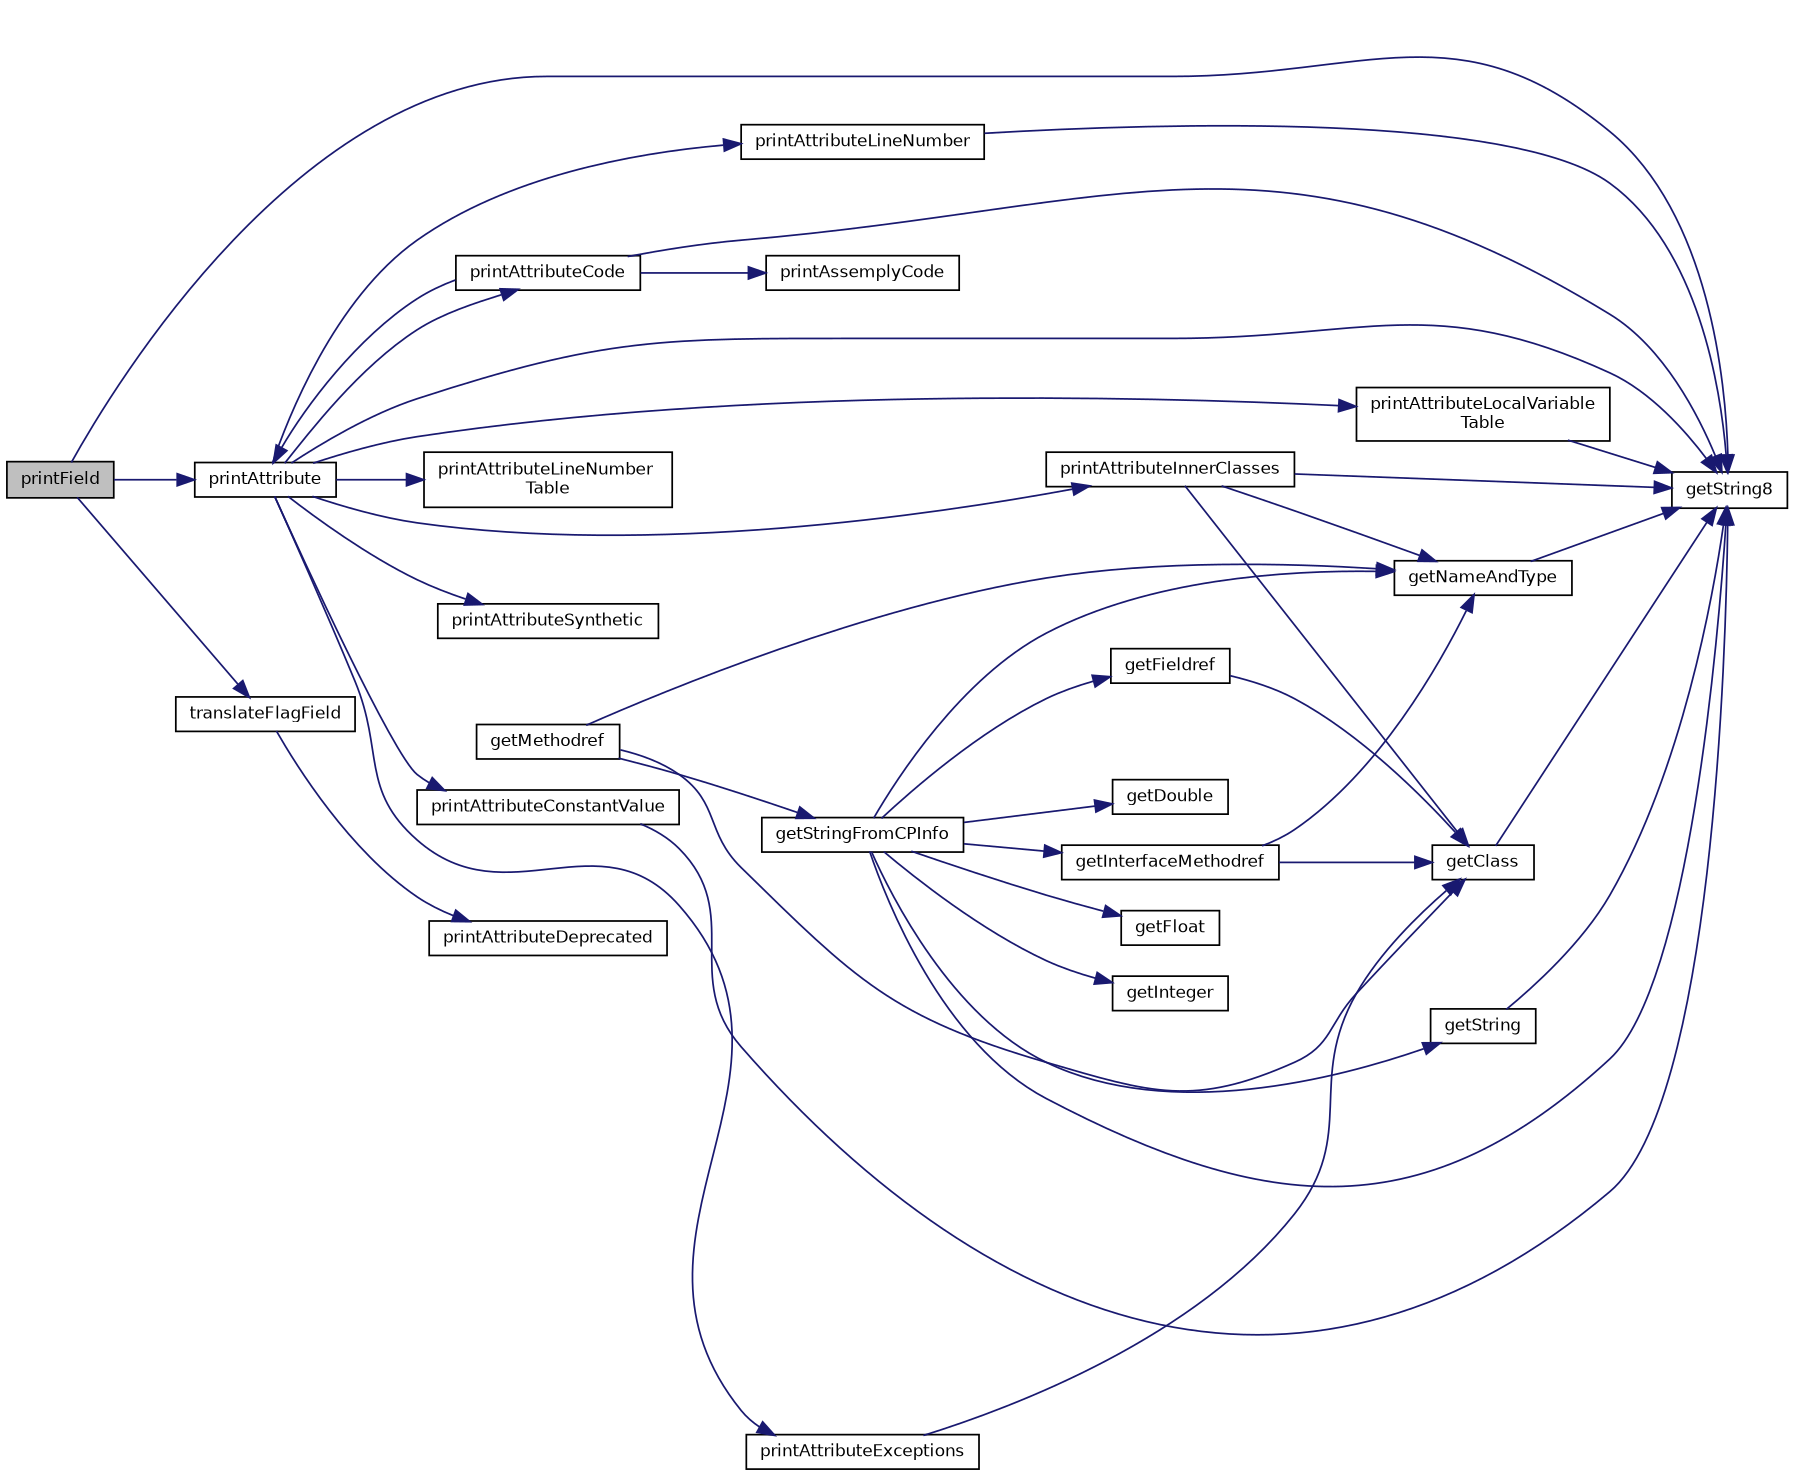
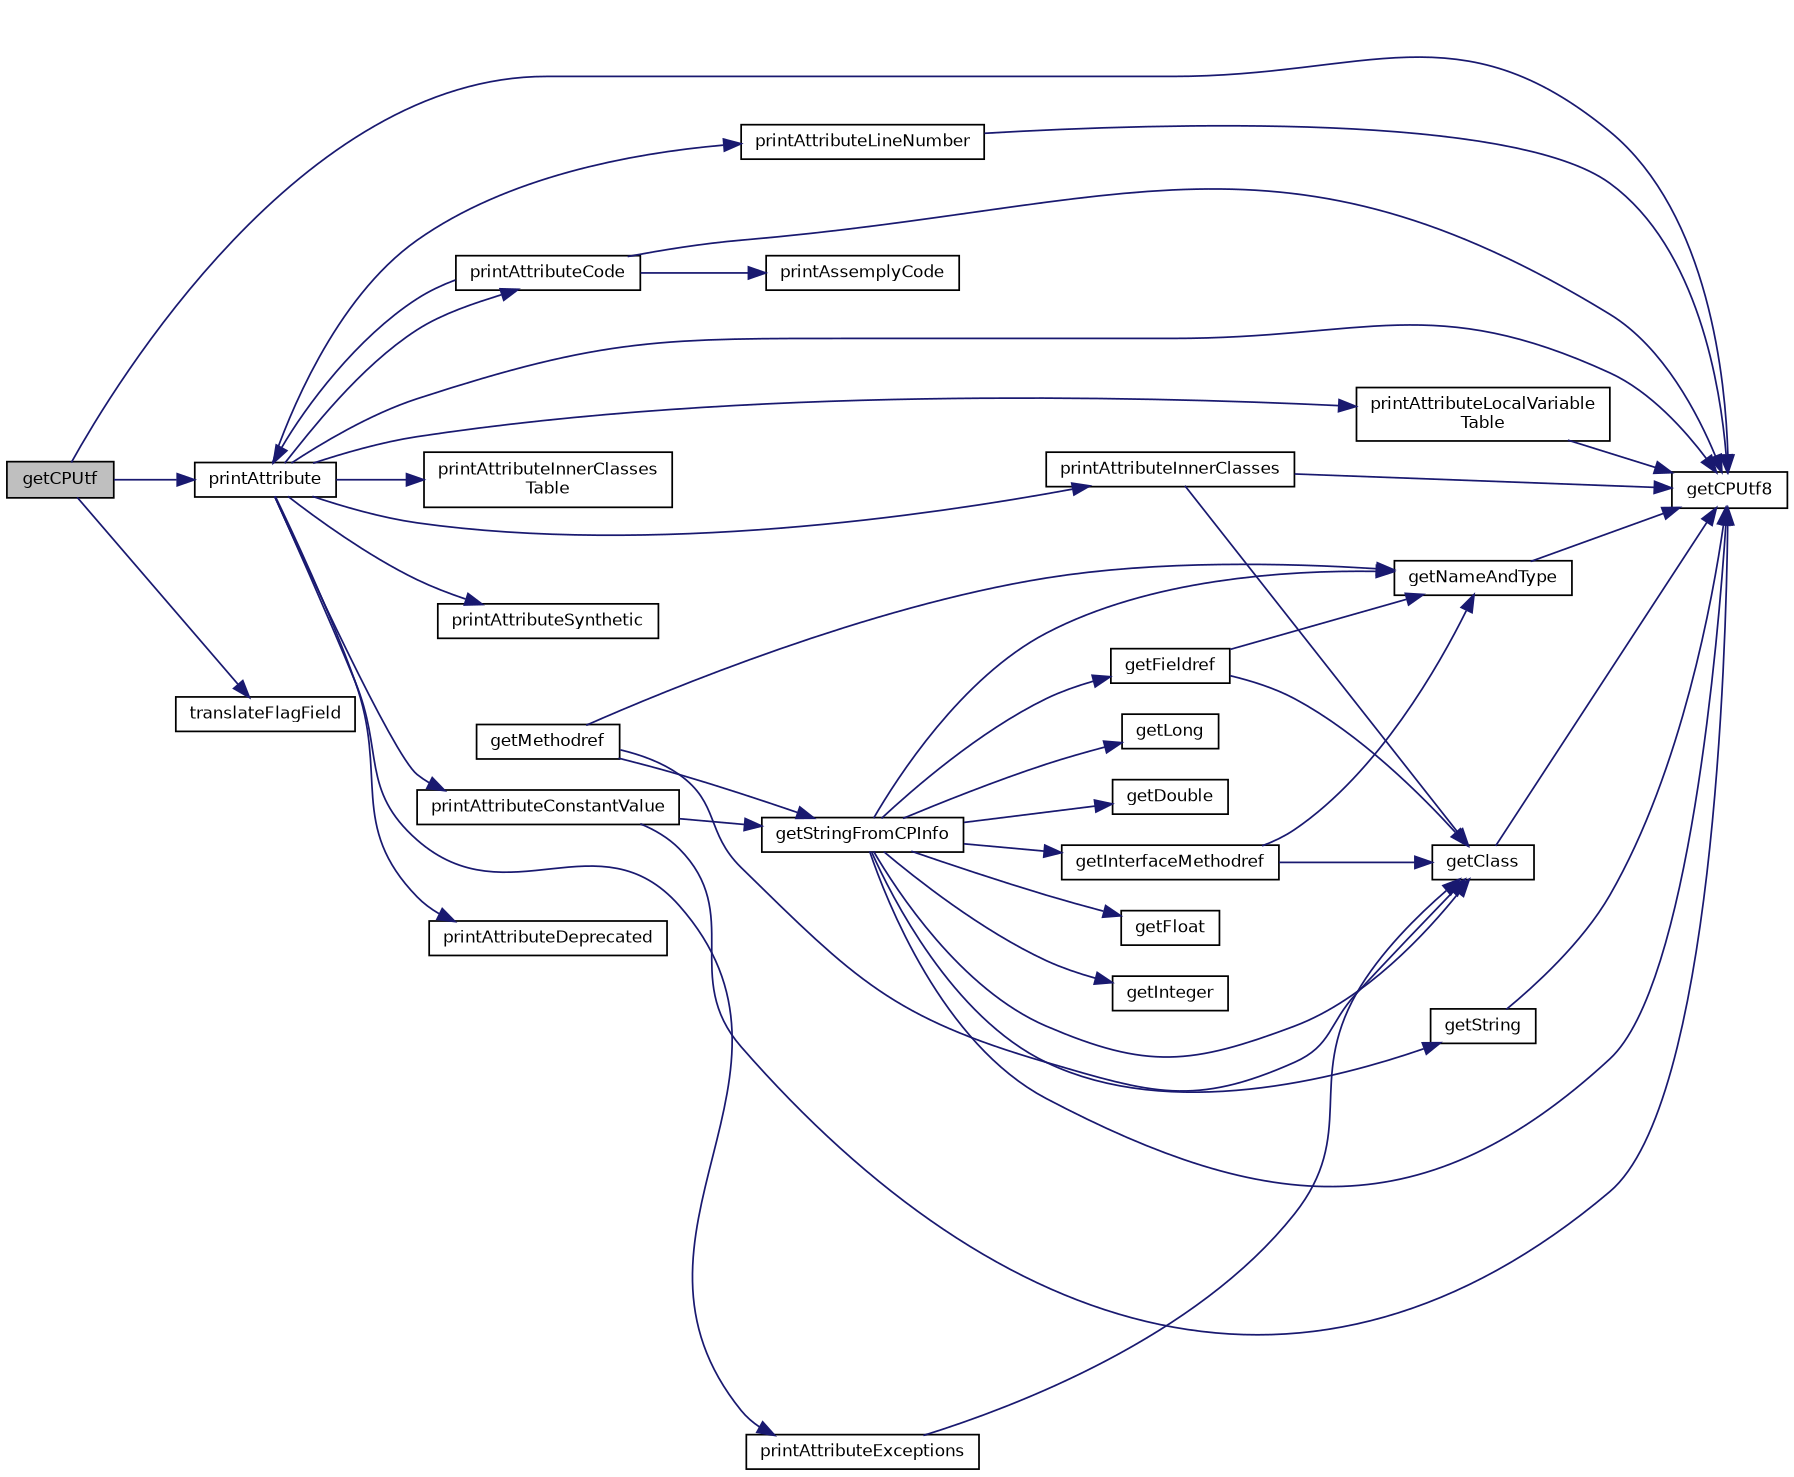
  digraph {
    rankdir=LR
    node [color=black fillcolor=white fontname=Helvetica fontsize=10 shape=record style=filled]
    edge [color=midnightblue fontname=Helvetica fontsize=10 labelfontname=Helvetica labelfontsize=10 style=solid]
-   n1 [fillcolor=grey75 fontcolor=black height=0.2 label=printField width=0.4]
-   n2 [height=0.2 label=getString8 width=0.4]
+   n1 [fillcolor=grey75 fontcolor=black height=0.2 label=getCPUtf width=0.4]
+   n2 [height=0.2 label=getCPUtf8 width=0.4]
    n3 [height=0.2 label=printAttribute width=0.4]
    n4 [height=0.2 label=translateFlagField width=0.4]
    n5 [height=0.2 label=printAttributeCode width=0.4]
    n6 [height=0.2 label=printAttributeConstantValue width=0.4]
    n7 [height=0.2 label=printAttributeDeprecated width=0.4]
    n8 [height=0.2 label=printAttributeExceptions width=0.4]
    n9 [height=0.2 label=printAttributeInnerClasses width=0.4]
-   n10 [height=0.2 label="printAttributeLineNumber\lTable" width=0.4]
+   n10 [height=0.2 label="printAttributeInnerClasses\lTable" width=0.4]
    n11 [height=0.2 label="printAttributeLocalVariable\lTable" width=0.4]
    n12 [height=0.2 label=printAttributeLineNumber width=0.4]
    n13 [height=0.2 label=printAttributeSynthetic width=0.4]
    n14 [height=0.2 label=printAssemplyCode width=0.4]
    n15 [height=0.2 label=getStringFromCPInfo width=0.4]
    n16 [height=0.2 label=getClass width=0.4]
    n17 [height=0.2 label=getDouble width=0.4]
    n18 [height=0.2 label=getFieldref width=0.4]
    n19 [height=0.2 label=getNameAndType width=0.4]
    n20 [height=0.2 label=getFloat width=0.4]
    n21 [height=0.2 label=getInteger width=0.4]
    n22 [height=0.2 label=getInterfaceMethodref width=0.4]
+   n23 [height=0.2 label=getLong width=0.4]
    n24 [height=0.2 label=getString width=0.4]
    n25 [height=0.2 label=getMethodref width=0.4]
    n1 -> n2
    n1 -> n3
    n1 -> n4
    n3 -> n2
    n3 -> n5
    n3 -> n6
-   n4 -> n7
+   n3 -> n7
    n3 -> n8
    n3 -> n9
    n3 -> n10
    n3 -> n11
    n3 -> n12
    n3 -> n13
    n5 -> n2
    n5 -> n3
    n5 -> n14
    n6 -> n2
+   n6 -> n15
    n8 -> n16
    n9 -> n2
    n9 -> n16
    n11 -> n2
    n12 -> n2
    n15 -> n2
+   n15 -> n16
    n15 -> n17
    n15 -> n18
    n15 -> n19
    n15 -> n20
    n15 -> n21
    n15 -> n22
+   n15 -> n23
    n15 -> n24
    n16 -> n2
    n18 -> n16
-   n9 -> n19
+   n18 -> n19
    n19 -> n2
    n22 -> n16
    n22 -> n19
    n24 -> n2
    n25 -> n15
    n25 -> n16
    n25 -> n19
  }
